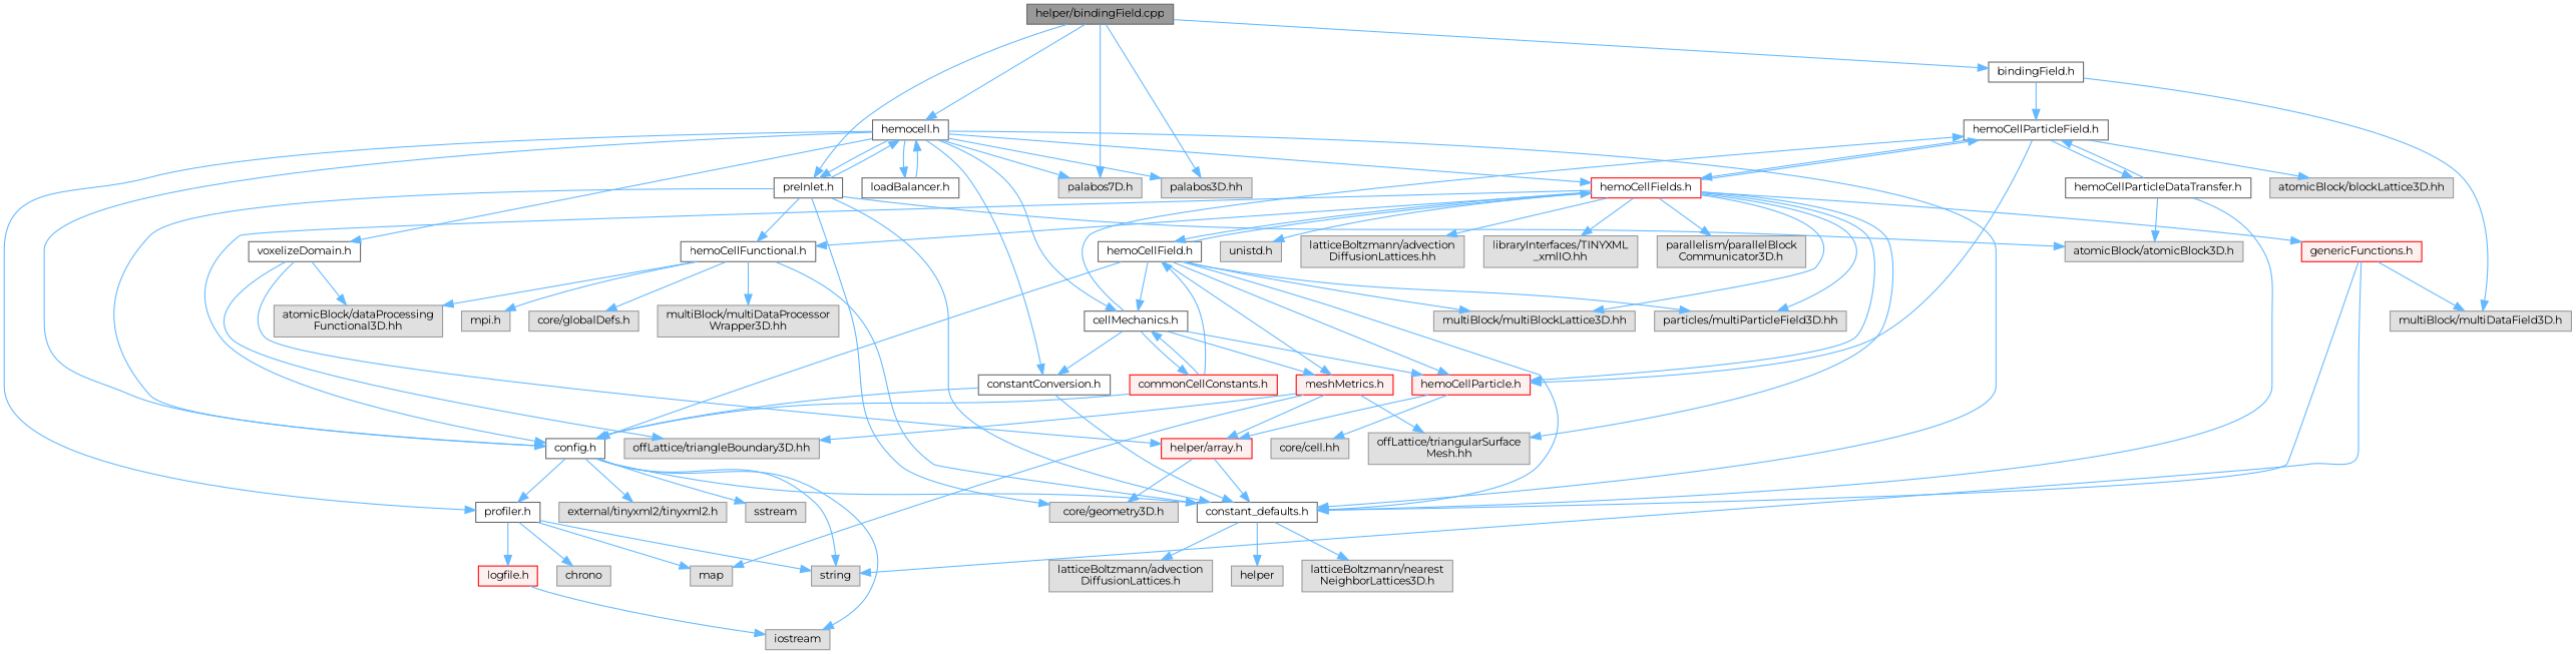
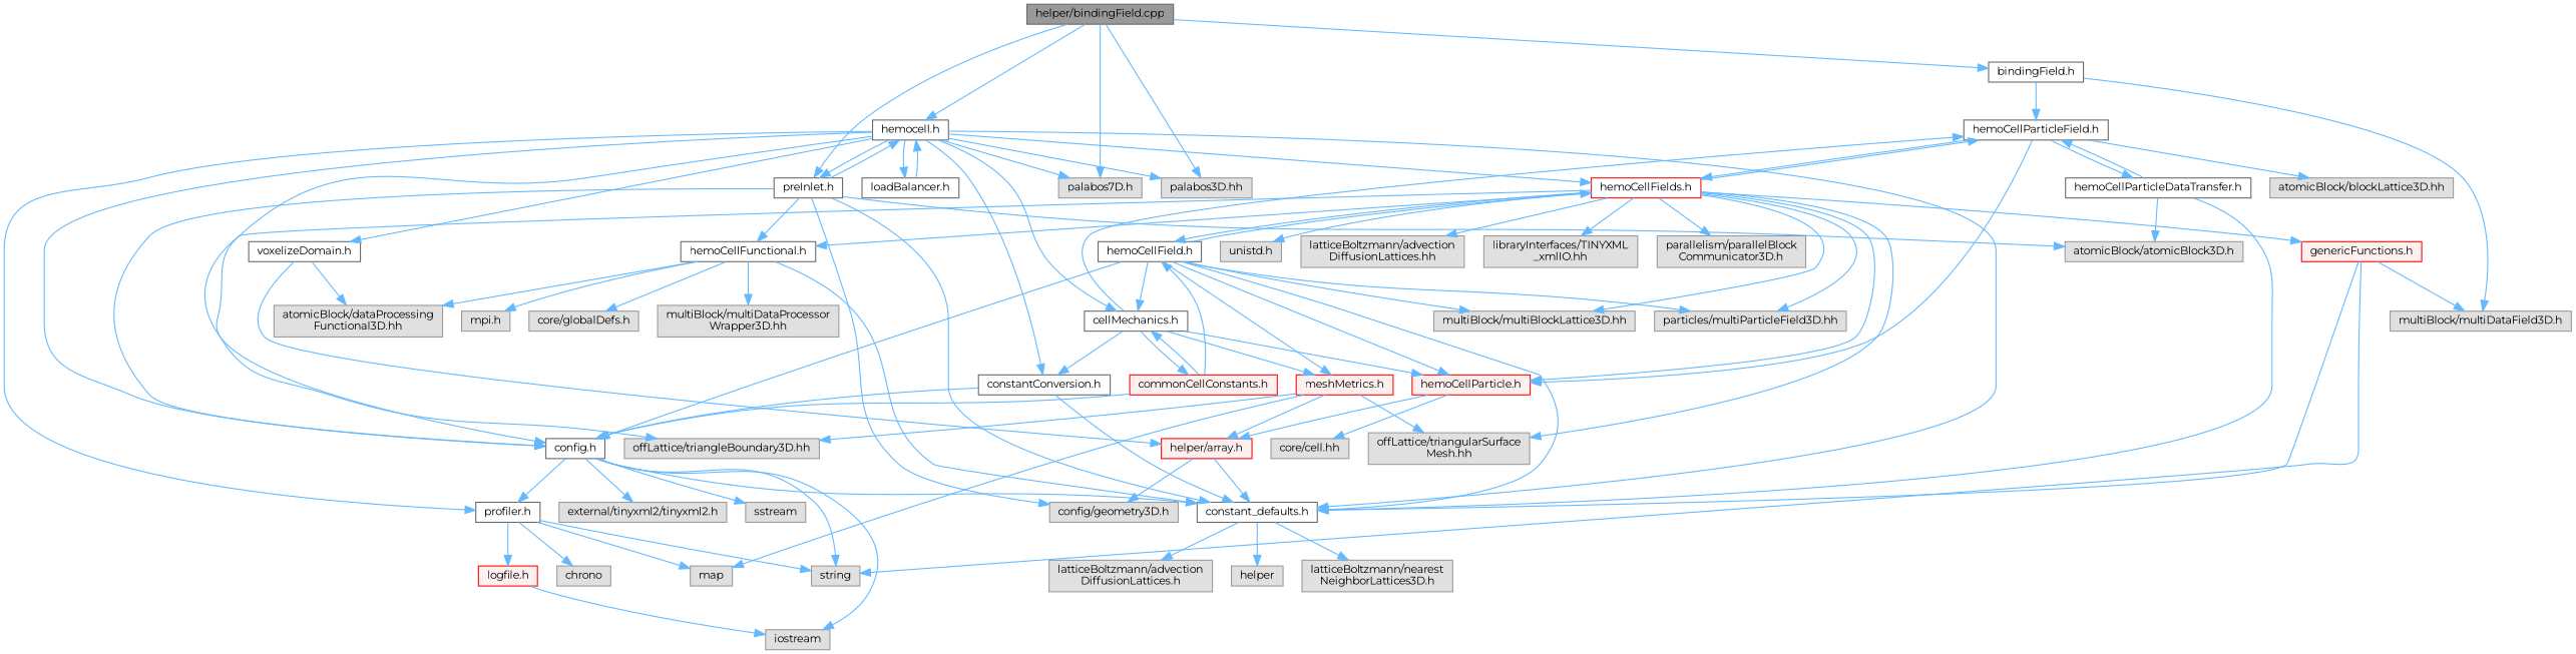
  digraph {
    fontname=Montserrat
    node [color=grey60 fillcolor="#E0E0E0" fontname=Montserrat fontsize=10 shape=box style=filled]
    edge [color=steelblue1 fontname=Montserrat fontsize=10 labelfontname=Helvetica labelfontsize=10 style=solid]
    n1 [color=gray40 fillcolor=grey60 fontcolor=black height=0.2 label="helper/bindingField.cpp" width=0.4]
    n2 [color=grey40 fillcolor=white height=0.2 label="bindingField.h" width=0.4]
    n3 [color=grey40 fillcolor=white height=0.2 label="hemocell.h" width=0.4]
    n4 [color=grey40 fillcolor=white height=0.2 label="preInlet.h" width=0.4]
    n5 [height=0.2 label="palabos7D.h" width=0.4]
    n6 [height=0.2 label="palabos3D.hh" width=0.4]
    n7 [color=grey40 fillcolor=white height=0.2 label="hemoCellParticleField.h" width=0.4]
    n8 [height=0.2 label="multiBlock/multiDataField3D.h" width=0.4]
    n9 [color=red fillcolor=white height=0.2 label="hemoCellFields.h" width=0.4]
    n10 [color=grey40 fillcolor=white height=0.2 label="config.h" width=0.4]
    n11 [color=grey40 fillcolor=white height=0.2 label="constant_defaults.h" width=0.4]
    n12 [color=grey40 fillcolor=white height=0.2 label="cellMechanics.h" width=0.4]
    n13 [color=grey40 fillcolor=white height=0.2 label="profiler.h" width=0.4]
    n14 [color=grey40 fillcolor=white height=0.2 label="constantConversion.h" width=0.4]
    n15 [color=grey40 fillcolor=white height=0.2 label="loadBalancer.h" width=0.4]
    n16 [color=grey40 fillcolor=white height=0.2 label="voxelizeDomain.h" width=0.4]
    n17 [color=grey40 fillcolor=white height=0.2 label="hemoCellFunctional.h" width=0.4]
-   n18 [height=0.2 label="core/geometry3D.h" width=0.4]
+   n18 [height=0.2 label="config/geometry3D.h" width=0.4]
    n19 [height=0.2 label="atomicBlock/atomicBlock3D.h" width=0.4]
    n20 [color=red fillcolor="#FFF0F0" height=0.2 label="hemoCellParticle.h" width=0.4]
    n21 [color=grey40 fillcolor=white height=0.2 label="hemoCellParticleDataTransfer.h" width=0.4]
    n22 [height=0.2 label="atomicBlock/blockLattice3D.hh" width=0.4]
    n23 [color=red fillcolor="#FFF0F0" height=0.2 label="genericFunctions.h" width=0.4]
    n24 [color=grey40 fillcolor=white height=0.2 label="hemoCellField.h" width=0.4]
    n25 [height=0.2 label="offLattice/triangularSurface\lMesh.hh" width=0.4]
    n26 [height=0.2 label="multiBlock/multiBlockLattice3D.hh" width=0.4]
    n27 [height=0.2 label="particles/multiParticleField3D.hh" width=0.4]
    n28 [height=0.2 label="unistd.h" width=0.4]
    n29 [height=0.2 label="latticeBoltzmann/advection\lDiffusionLattices.hh" width=0.4]
    n30 [height=0.2 label="libraryInterfaces/TINYXML\l_xmlIO.hh" width=0.4]
    n31 [height=0.2 label="parallelism/parallelBlock\lCommunicator3D.h" width=0.4]
    n32 [color=red fillcolor="#FFF0F0" height=0.2 label="helper/array.h" width=0.4]
    n33 [height=0.2 label="core/cell.hh" width=0.4]
    n34 [height=0.2 label=string width=0.4]
    n35 [height=0.2 label="mpi.h" width=0.4]
    n36 [height=0.2 label="atomicBlock/dataProcessing\lFunctional3D.hh" width=0.4]
    n37 [height=0.2 label="core/globalDefs.h" width=0.4]
    n38 [height=0.2 label="multiBlock/multiDataProcessor\lWrapper3D.hh" width=0.4]
    n39 [color=red fillcolor="#FFF0F0" height=0.2 label="meshMetrics.h" width=0.4]
    n40 [height=0.2 label=iostream width=0.4]
    n41 [height=0.2 label="external/tinyxml2/tinyxml2.h" width=0.4]
    n42 [height=0.2 label=sstream width=0.4]
    n43 [height=0.2 label=helper width=0.4]
    n44 [height=0.2 label="latticeBoltzmann/nearest\lNeighborLattices3D.h" width=0.4]
    n45 [height=0.2 label="latticeBoltzmann/advection\lDiffusionLattices.h" width=0.4]
    n46 [color=red fillcolor="#FFF0F0" height=0.2 label="commonCellConstants.h" width=0.4]
    n47 [height=0.2 label=map width=0.4]
    n48 [height=0.2 label="offLattice/triangleBoundary3D.hh" width=0.4]
    n49 [height=0.2 label=chrono width=0.4]
    n50 [color=red fillcolor="#FFF0F0" height=0.2 label="logfile.h" width=0.4]
    n1 -> n2
    n1 -> n3
    n1 -> n4
    n1 -> n5
    n1 -> n6
    n2 -> n7
    n2 -> n8
    n3 -> n4
    n3 -> n5
    n3 -> n6
    n3 -> n9
    n3 -> n10
    n3 -> n11
    n3 -> n12
    n3 -> n13
    n3 -> n14
    n3 -> n15
    n3 -> n16
    n4 -> n3
    n4 -> n10
    n4 -> n11
    n4 -> n17
    n4 -> n18
    n4 -> n19
    n7 -> n9
    n7 -> n20
    n7 -> n21
    n7 -> n22
    n9 -> n7
    n9 -> n10
    n9 -> n17
    n9 -> n20
    n9 -> n23
    n9 -> n24
    n9 -> n25
    n9 -> n26
    n9 -> n27
    n9 -> n28
    n9 -> n29
    n9 -> n30
    n9 -> n31
    n10 -> n11
    n10 -> n13
    n10 -> n34
    n10 -> n40
    n10 -> n41
    n10 -> n42
    n11 -> n43
    n11 -> n44
    n11 -> n45
    n12 -> n7
    n12 -> n14
    n12 -> n20
    n12 -> n39
    n12 -> n46
    n13 -> n34
    n13 -> n47
    n13 -> n49
    n13 -> n50
    n14 -> n10
    n14 -> n11
    n15 -> n3
    n16 -> n32
    n16 -> n36
-   n16 -> n48
+   n3 -> n48
    n17 -> n11
    n17 -> n35
    n17 -> n36
    n17 -> n37
    n17 -> n38
    n20 -> n32
    n20 -> n33
    n21 -> n7
    n21 -> n11
    n21 -> n19
    n23 -> n8
    n23 -> n11
    n23 -> n34
    n24 -> n9
    n24 -> n10
    n24 -> n11
    n24 -> n12
    n24 -> n20
    n24 -> n26
    n24 -> n27
    n24 -> n39
    n32 -> n11
    n32 -> n18
    n39 -> n25
    n39 -> n32
    n39 -> n47
    n39 -> n48
    n46 -> n10
    n46 -> n12
    n46 -> n24
    n50 -> n40
  }
